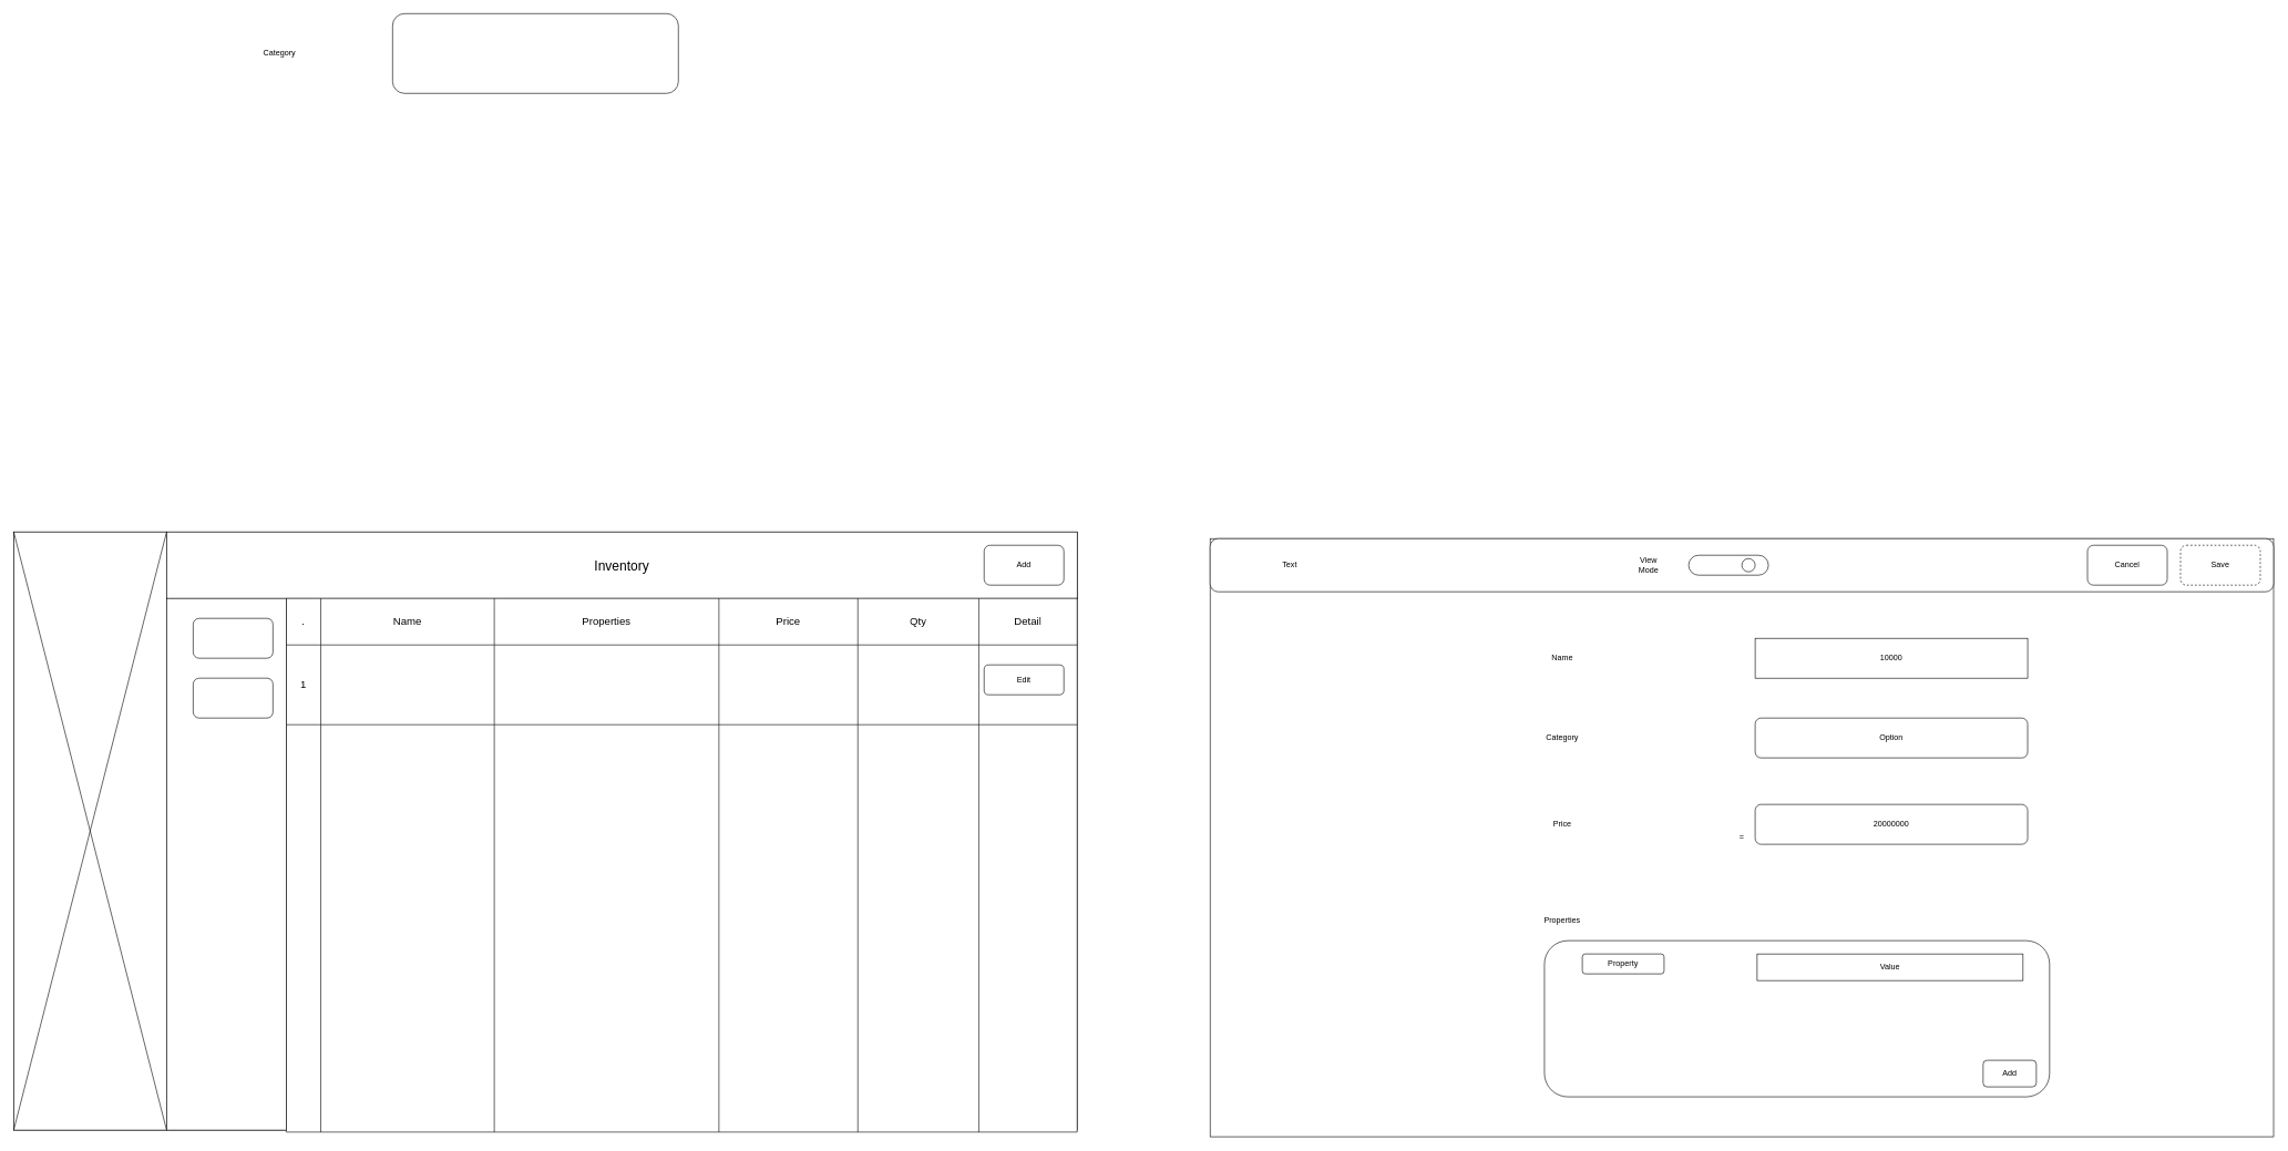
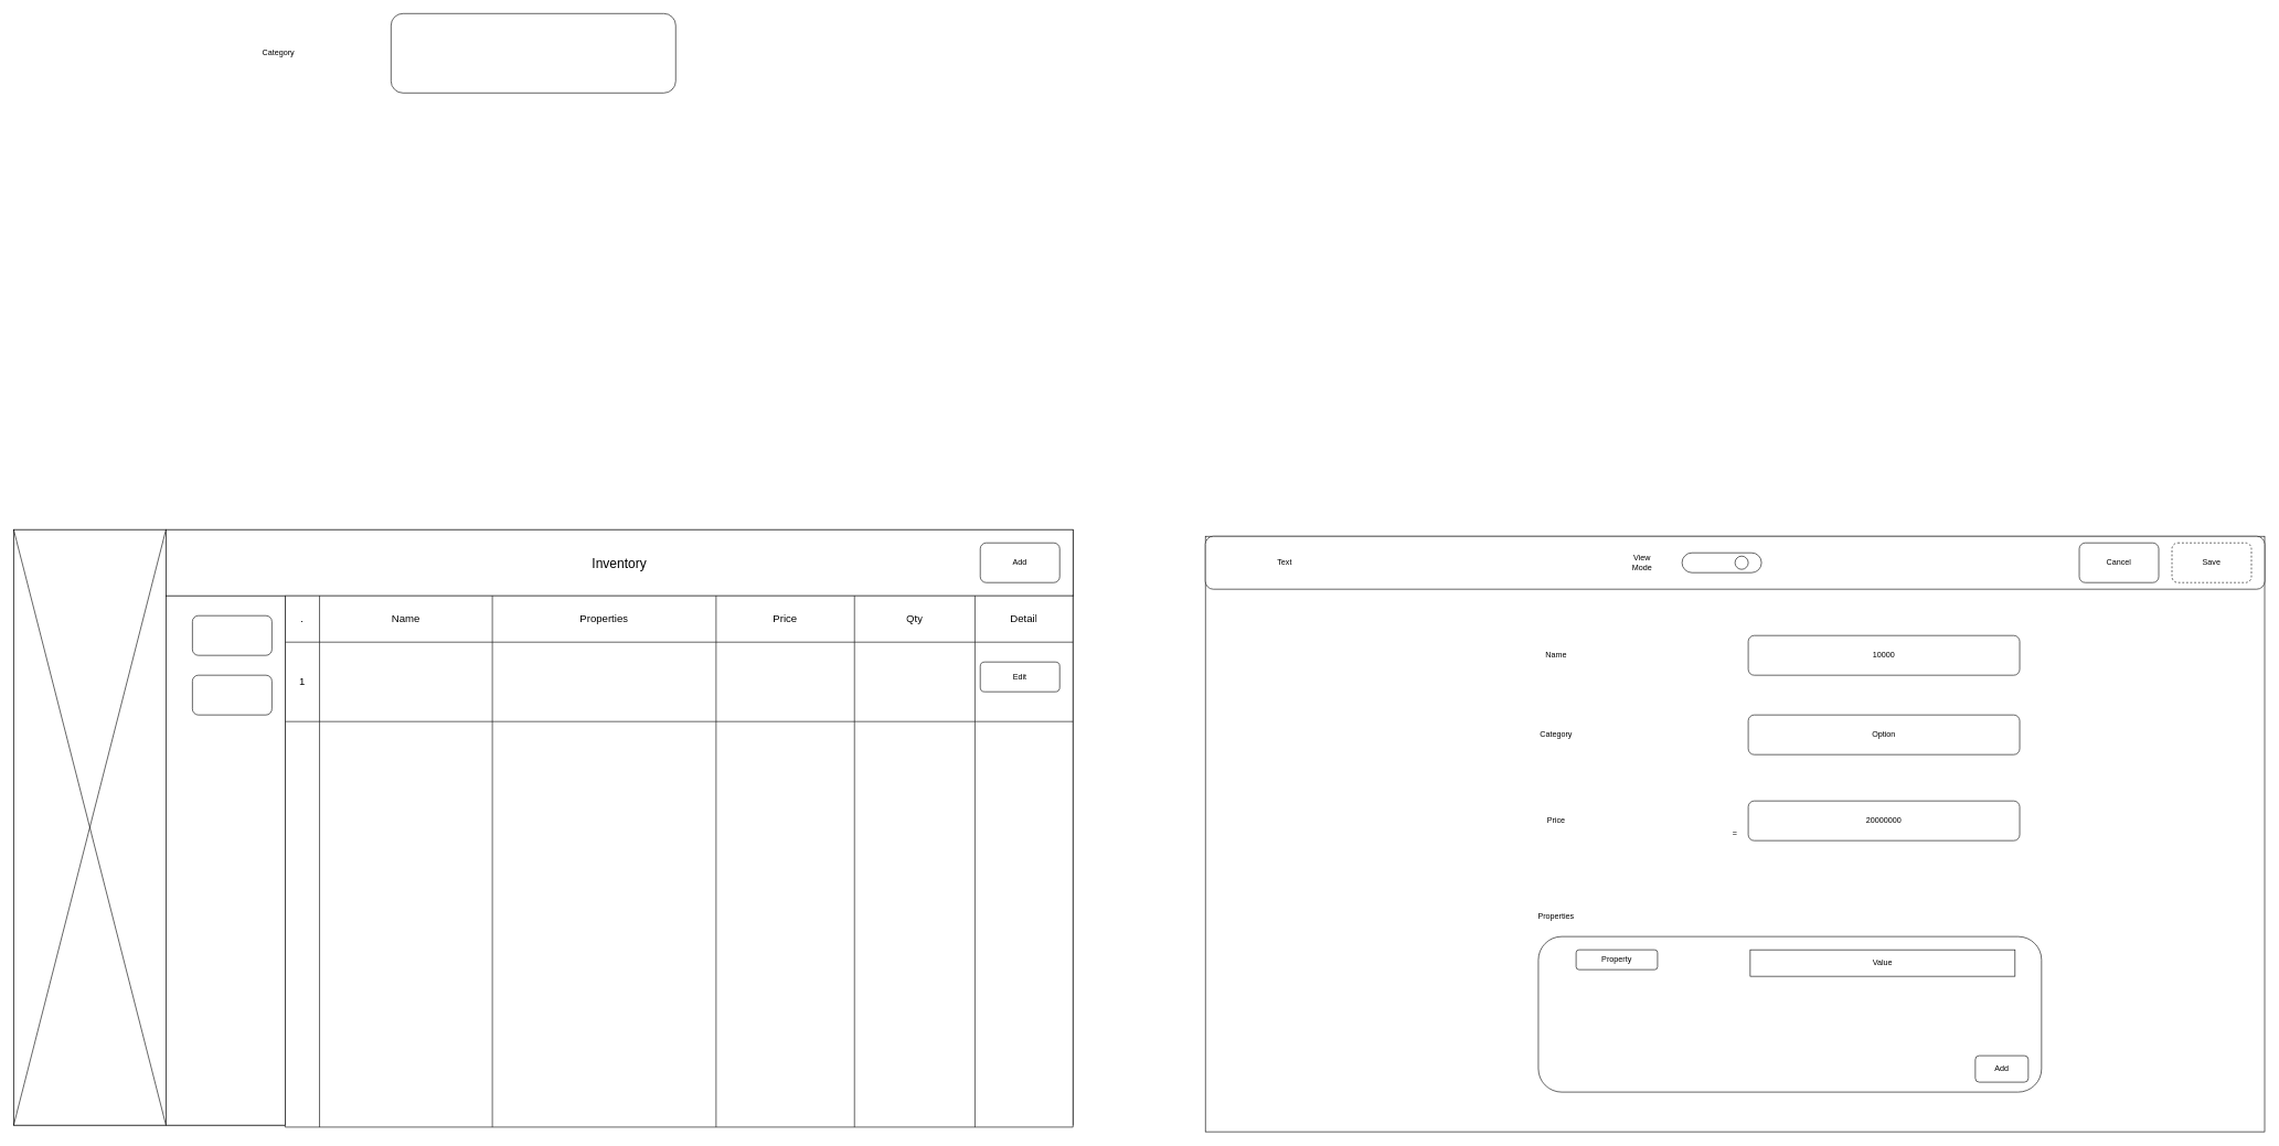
  <mxCell id="0" />
  <mxCell id="1" parent="0" />
  <mxCell id="2" value="=" style="rounded=0;whiteSpace=wrap;html=1;labelBackgroundColor=none;" parent="1" vertex="1"><mxGeometry x="20" y="800" width="1600" height="900" as="geometry" /></mxCell>
  <mxCell id="3" value="" style="rounded=0;whiteSpace=wrap;html=1;labelBackgroundColor=none;" parent="1" vertex="1"><mxGeometry x="20" y="800" width="230" height="900" as="geometry" /></mxCell>
  <mxCell id="4" value="" style="shape=mxgraph.sysml.x;rounded=0;labelBackgroundColor=none;" parent="1" vertex="1"><mxGeometry x="20" y="800" width="230" height="900" as="geometry" /></mxCell>
  <mxCell id="5" value="&lt;font style=&quot;font-size: 20px;&quot;&gt;Inventory&lt;/font&gt;" style="rounded=0;whiteSpace=wrap;html=1;" parent="1" vertex="1"><mxGeometry x="250" y="800" width="1370" height="100" as="geometry" /></mxCell>
  <mxCell id="6" value="=" style="rounded=0;whiteSpace=wrap;html=1;labelBackgroundColor=none;" parent="1" vertex="1"><mxGeometry x="1820" y="810" width="1600" height="900" as="geometry" /></mxCell>
  <mxCell id="7" value="" style="shape=table;startSize=0;container=1;collapsible=0;childLayout=tableLayout;fontSize=16;flipH=1;" parent="1" vertex="1"><mxGeometry x="430" y="900" width="1190" height="803" as="geometry" /></mxCell>
  <mxCell id="8" value="" style="shape=tableRow;horizontal=0;startSize=0;swimlaneHead=0;swimlaneBody=0;strokeColor=inherit;top=0;left=0;bottom=0;right=0;collapsible=0;dropTarget=0;fillColor=none;points=[[0,0.5],[1,0.5]];portConstraint=eastwest;fontSize=16;" parent="7" vertex="1"><mxGeometry width="1190" height="70" as="geometry" /></mxCell>
  <mxCell id="9" value="." style="shape=partialRectangle;html=1;whiteSpace=wrap;connectable=0;strokeColor=inherit;overflow=hidden;fillColor=none;top=0;left=0;bottom=0;right=0;pointerEvents=1;fontSize=16;" parent="8" vertex="1"><mxGeometry width="52" height="70" as="geometry"><mxRectangle width="52" height="70" as="alternateBounds" /></mxGeometry></mxCell>
  <mxCell id="10" value="Name" style="shape=partialRectangle;html=1;whiteSpace=wrap;connectable=0;strokeColor=inherit;overflow=hidden;fillColor=none;top=0;left=0;bottom=0;right=0;pointerEvents=1;fontSize=16;" parent="8" vertex="1"><mxGeometry x="52" width="261" height="70" as="geometry"><mxRectangle width="261" height="70" as="alternateBounds" /></mxGeometry></mxCell>
  <mxCell id="11" value="Properties" style="shape=partialRectangle;html=1;whiteSpace=wrap;connectable=0;strokeColor=inherit;overflow=hidden;fillColor=none;top=0;left=0;bottom=0;right=0;pointerEvents=1;fontSize=16;" parent="8" vertex="1"><mxGeometry x="313" width="338" height="70" as="geometry"><mxRectangle width="338" height="70" as="alternateBounds" /></mxGeometry></mxCell>
  <mxCell id="12" value="Price" style="shape=partialRectangle;html=1;whiteSpace=wrap;connectable=0;strokeColor=inherit;overflow=hidden;fillColor=none;top=0;left=0;bottom=0;right=0;pointerEvents=1;fontSize=16;" parent="8" vertex="1"><mxGeometry x="651" width="209" height="70" as="geometry"><mxRectangle width="209" height="70" as="alternateBounds" /></mxGeometry></mxCell>
  <mxCell id="13" value="Qty" style="shape=partialRectangle;html=1;whiteSpace=wrap;connectable=0;strokeColor=inherit;overflow=hidden;fillColor=none;top=0;left=0;bottom=0;right=0;pointerEvents=1;fontSize=16;" parent="8" vertex="1"><mxGeometry x="860" width="182" height="70" as="geometry"><mxRectangle width="182" height="70" as="alternateBounds" /></mxGeometry></mxCell>
  <mxCell id="14" value="Detail" style="shape=partialRectangle;html=1;whiteSpace=wrap;connectable=0;strokeColor=inherit;overflow=hidden;fillColor=none;top=0;left=0;bottom=0;right=0;pointerEvents=1;fontSize=16;" parent="8" vertex="1"><mxGeometry x="1042" width="148" height="70" as="geometry"><mxRectangle width="148" height="70" as="alternateBounds" /></mxGeometry></mxCell>
  <mxCell id="15" value="" style="shape=tableRow;horizontal=0;startSize=0;swimlaneHead=0;swimlaneBody=0;strokeColor=inherit;top=0;left=0;bottom=0;right=0;collapsible=0;dropTarget=0;fillColor=none;points=[[0,0.5],[1,0.5]];portConstraint=eastwest;fontSize=16;" parent="7" vertex="1"><mxGeometry y="70" width="1190" height="120" as="geometry" /></mxCell>
  <mxCell id="16" value="1" style="shape=partialRectangle;html=1;whiteSpace=wrap;connectable=0;strokeColor=inherit;overflow=hidden;fillColor=none;top=0;left=0;bottom=0;right=0;pointerEvents=1;fontSize=16;" parent="15" vertex="1"><mxGeometry width="52" height="120" as="geometry"><mxRectangle width="52" height="120" as="alternateBounds" /></mxGeometry></mxCell>
  <mxCell id="17" value="" style="shape=partialRectangle;html=1;whiteSpace=wrap;connectable=0;strokeColor=inherit;overflow=hidden;fillColor=none;top=0;left=0;bottom=0;right=0;pointerEvents=1;fontSize=16;" parent="15" vertex="1"><mxGeometry x="52" width="261" height="120" as="geometry"><mxRectangle width="261" height="120" as="alternateBounds" /></mxGeometry></mxCell>
  <mxCell id="18" style="shape=partialRectangle;html=1;whiteSpace=wrap;connectable=0;strokeColor=inherit;overflow=hidden;fillColor=none;top=0;left=0;bottom=0;right=0;pointerEvents=1;fontSize=16;" parent="15" vertex="1"><mxGeometry x="313" width="338" height="120" as="geometry"><mxRectangle width="338" height="120" as="alternateBounds" /></mxGeometry></mxCell>
  <mxCell id="19" style="shape=partialRectangle;html=1;whiteSpace=wrap;connectable=0;strokeColor=inherit;overflow=hidden;fillColor=none;top=0;left=0;bottom=0;right=0;pointerEvents=1;fontSize=16;" parent="15" vertex="1"><mxGeometry x="651" width="209" height="120" as="geometry"><mxRectangle width="209" height="120" as="alternateBounds" /></mxGeometry></mxCell>
  <mxCell id="20" style="shape=partialRectangle;html=1;whiteSpace=wrap;connectable=0;strokeColor=inherit;overflow=hidden;fillColor=none;top=0;left=0;bottom=0;right=0;pointerEvents=1;fontSize=16;" parent="15" vertex="1"><mxGeometry x="860" width="182" height="120" as="geometry"><mxRectangle width="182" height="120" as="alternateBounds" /></mxGeometry></mxCell>
  <mxCell id="21" style="shape=partialRectangle;html=1;whiteSpace=wrap;connectable=0;strokeColor=inherit;overflow=hidden;fillColor=none;top=0;left=0;bottom=0;right=0;pointerEvents=1;fontSize=16;" parent="15" vertex="1"><mxGeometry x="1042" width="148" height="120" as="geometry"><mxRectangle width="148" height="120" as="alternateBounds" /></mxGeometry></mxCell>
  <mxCell id="22" value="" style="shape=tableRow;horizontal=0;startSize=0;swimlaneHead=0;swimlaneBody=0;strokeColor=inherit;top=0;left=0;bottom=0;right=0;collapsible=0;dropTarget=0;fillColor=none;points=[[0,0.5],[1,0.5]];portConstraint=eastwest;fontSize=16;" parent="7" vertex="1"><mxGeometry y="190" width="1190" height="613" as="geometry" /></mxCell>
  <mxCell id="23" value="" style="shape=partialRectangle;html=1;whiteSpace=wrap;connectable=0;strokeColor=inherit;overflow=hidden;fillColor=none;top=0;left=0;bottom=0;right=0;pointerEvents=1;fontSize=16;" parent="22" vertex="1"><mxGeometry width="52" height="613" as="geometry"><mxRectangle width="52" height="613" as="alternateBounds" /></mxGeometry></mxCell>
  <mxCell id="24" value="" style="shape=partialRectangle;html=1;whiteSpace=wrap;connectable=0;strokeColor=inherit;overflow=hidden;fillColor=none;top=0;left=0;bottom=0;right=0;pointerEvents=1;fontSize=16;" parent="22" vertex="1"><mxGeometry x="52" width="261" height="613" as="geometry"><mxRectangle width="261" height="613" as="alternateBounds" /></mxGeometry></mxCell>
  <mxCell id="25" style="shape=partialRectangle;html=1;whiteSpace=wrap;connectable=0;strokeColor=inherit;overflow=hidden;fillColor=none;top=0;left=0;bottom=0;right=0;pointerEvents=1;fontSize=16;" parent="22" vertex="1"><mxGeometry x="313" width="338" height="613" as="geometry"><mxRectangle width="338" height="613" as="alternateBounds" /></mxGeometry></mxCell>
  <mxCell id="26" style="shape=partialRectangle;html=1;whiteSpace=wrap;connectable=0;strokeColor=inherit;overflow=hidden;fillColor=none;top=0;left=0;bottom=0;right=0;pointerEvents=1;fontSize=16;" parent="22" vertex="1"><mxGeometry x="651" width="209" height="613" as="geometry"><mxRectangle width="209" height="613" as="alternateBounds" /></mxGeometry></mxCell>
  <mxCell id="27" style="shape=partialRectangle;html=1;whiteSpace=wrap;connectable=0;strokeColor=inherit;overflow=hidden;fillColor=none;top=0;left=0;bottom=0;right=0;pointerEvents=1;fontSize=16;" parent="22" vertex="1"><mxGeometry x="860" width="182" height="613" as="geometry"><mxRectangle width="182" height="613" as="alternateBounds" /></mxGeometry></mxCell>
  <mxCell id="28" style="shape=partialRectangle;html=1;whiteSpace=wrap;connectable=0;strokeColor=inherit;overflow=hidden;fillColor=none;top=0;left=0;bottom=0;right=0;pointerEvents=1;fontSize=16;" parent="22" vertex="1"><mxGeometry x="1042" width="148" height="613" as="geometry"><mxRectangle width="148" height="613" as="alternateBounds" /></mxGeometry></mxCell>
  <mxCell id="29" value="Edit" style="rounded=1;whiteSpace=wrap;html=1;" parent="1" vertex="1"><mxGeometry x="1480" y="1000" width="120" height="45" as="geometry" /></mxCell>
  <mxCell id="30" value="" style="rounded=1;whiteSpace=wrap;html=1;" parent="1" vertex="1"><mxGeometry x="1820" y="810" width="1600" height="80" as="geometry" /></mxCell>
  <mxCell id="31" value="Save" style="rounded=1;whiteSpace=wrap;html=1;dashed=1;" parent="1" vertex="1"><mxGeometry x="3280" y="820" width="120" height="60" as="geometry" /></mxCell>
  <mxCell id="32" value="Cancel" style="rounded=1;whiteSpace=wrap;html=1;" parent="1" vertex="1"><mxGeometry x="3140" y="820" width="120" height="60" as="geometry" /></mxCell>
  <mxCell id="33" value="Text" style="text;html=1;align=center;verticalAlign=middle;whiteSpace=wrap;rounded=0;" parent="1" vertex="1"><mxGeometry x="1910" y="835" width="60" height="30" as="geometry" /></mxCell>
- <mxCell id="34" value="10000" style="whiteSpace=wrap;html=1;rounded=0;" parent="1" vertex="1"><mxGeometry x="2640" y="960" width="410" height="60" as="geometry" /></mxCell>
+ <mxCell id="34" value="10000" style="rounded=1;whiteSpace=wrap;html=1;" parent="1" vertex="1"><mxGeometry x="2640" y="960" width="410" height="60" as="geometry" /></mxCell>
  <mxCell id="35" value="Name" style="text;html=1;align=center;verticalAlign=middle;whiteSpace=wrap;rounded=0;" parent="1" vertex="1"><mxGeometry x="2320" y="975" width="60" height="30" as="geometry" /></mxCell>
  <mxCell id="36" value="Category" style="text;html=1;align=center;verticalAlign=middle;whiteSpace=wrap;rounded=0;" parent="1" vertex="1"><mxGeometry x="2320" y="1095" width="60" height="30" as="geometry" /></mxCell>
  <mxCell id="37" value="Option" style="rounded=1;whiteSpace=wrap;html=1;" parent="1" vertex="1"><mxGeometry x="2640" y="1080" width="410" height="60" as="geometry" /></mxCell>
  <mxCell id="38" value="" style="rounded=1;whiteSpace=wrap;html=1;" parent="1" vertex="1"><mxGeometry x="2323" y="1415" width="760" height="235" as="geometry" /></mxCell>
  <mxCell id="39" value="Properties" style="text;html=1;align=center;verticalAlign=middle;whiteSpace=wrap;rounded=0;" parent="1" vertex="1"><mxGeometry x="2320" y="1370" width="60" height="30" as="geometry" /></mxCell>
  <mxCell id="40" value="Add" style="rounded=1;whiteSpace=wrap;html=1;" parent="1" vertex="1"><mxGeometry x="2983" y="1595" width="80" height="40" as="geometry" /></mxCell>
  <mxCell id="41" value="Property" style="rounded=1;whiteSpace=wrap;html=1;" parent="1" vertex="1"><mxGeometry x="2380" y="1435" width="123" height="30" as="geometry" /></mxCell>
  <mxCell id="42" value="Value" style="rounded=0;whiteSpace=wrap;html=1;" parent="1" vertex="1"><mxGeometry x="2643" y="1435" width="400" height="40" as="geometry" /></mxCell>
  <mxCell id="43" value="Add" style="rounded=1;whiteSpace=wrap;html=1;" parent="1" vertex="1"><mxGeometry x="1480" y="820" width="120" height="60" as="geometry" /></mxCell>
  <mxCell id="44" value="" style="rounded=1;whiteSpace=wrap;html=1;arcSize=50;" parent="1" vertex="1"><mxGeometry x="2540" y="835" width="120" height="30" as="geometry" /></mxCell>
  <mxCell id="45" value="" style="ellipse;whiteSpace=wrap;html=1;aspect=fixed;" parent="1" vertex="1"><mxGeometry x="2620" y="840" width="20" height="20" as="geometry" /></mxCell>
  <mxCell id="46" value="View Mode" style="text;html=1;align=center;verticalAlign=middle;whiteSpace=wrap;rounded=0;" parent="1" vertex="1"><mxGeometry x="2450" y="835" width="60" height="30" as="geometry" /></mxCell>
  <mxCell id="47" value="Price" style="text;html=1;align=center;verticalAlign=middle;whiteSpace=wrap;rounded=0;" parent="1" vertex="1"><mxGeometry x="2320" y="1225" width="60" height="30" as="geometry" /></mxCell>
  <mxCell id="48" value="20000000" style="rounded=1;whiteSpace=wrap;html=1;" parent="1" vertex="1"><mxGeometry x="2640" y="1210" width="410" height="60" as="geometry" /></mxCell>
  <mxCell id="49" value="" style="rounded=1;whiteSpace=wrap;html=1;" parent="1" vertex="1"><mxGeometry x="590" y="20" width="430" height="120" as="geometry" /></mxCell>
  <mxCell id="50" value="Category" style="text;html=1;align=center;verticalAlign=middle;whiteSpace=wrap;rounded=0;" parent="1" vertex="1"><mxGeometry x="320" y="27.5" width="200" height="105" as="geometry" /></mxCell>
  <mxCell id="51" value="" style="rounded=0;whiteSpace=wrap;html=1;" parent="1" vertex="1"><mxGeometry x="250" y="900" width="180" height="800" as="geometry" /></mxCell>
  <mxCell id="52" value="" style="rounded=1;whiteSpace=wrap;html=1;" parent="1" vertex="1"><mxGeometry x="290" y="930" width="120" height="60" as="geometry" /></mxCell>
  <mxCell id="53" value="" style="rounded=1;whiteSpace=wrap;html=1;" parent="1" vertex="1"><mxGeometry x="290" y="1020" width="120" height="60" as="geometry" /></mxCell>
